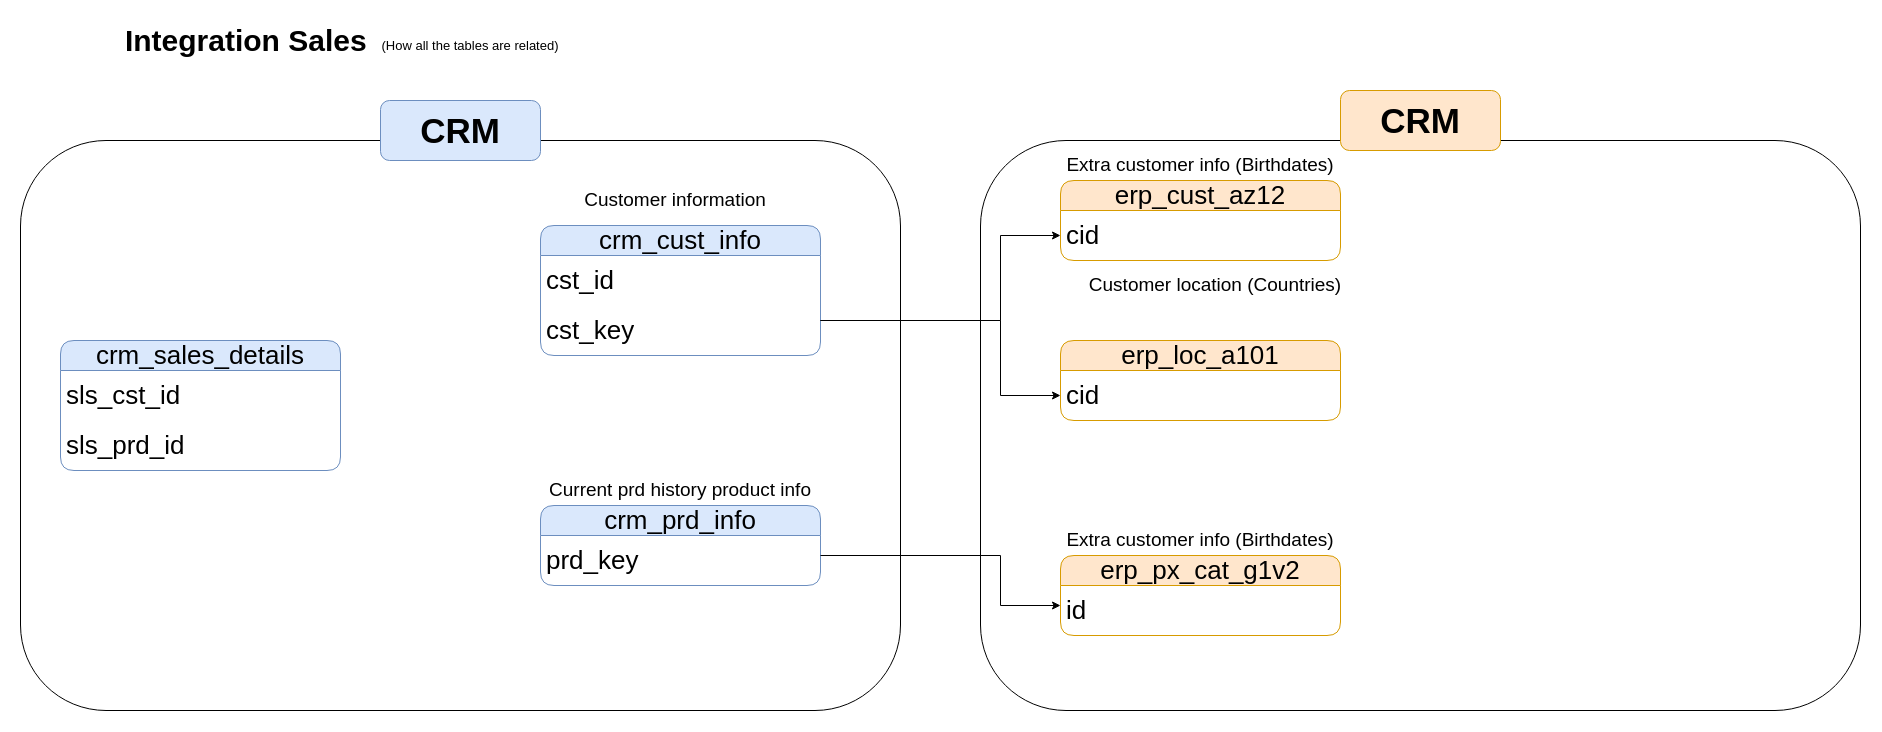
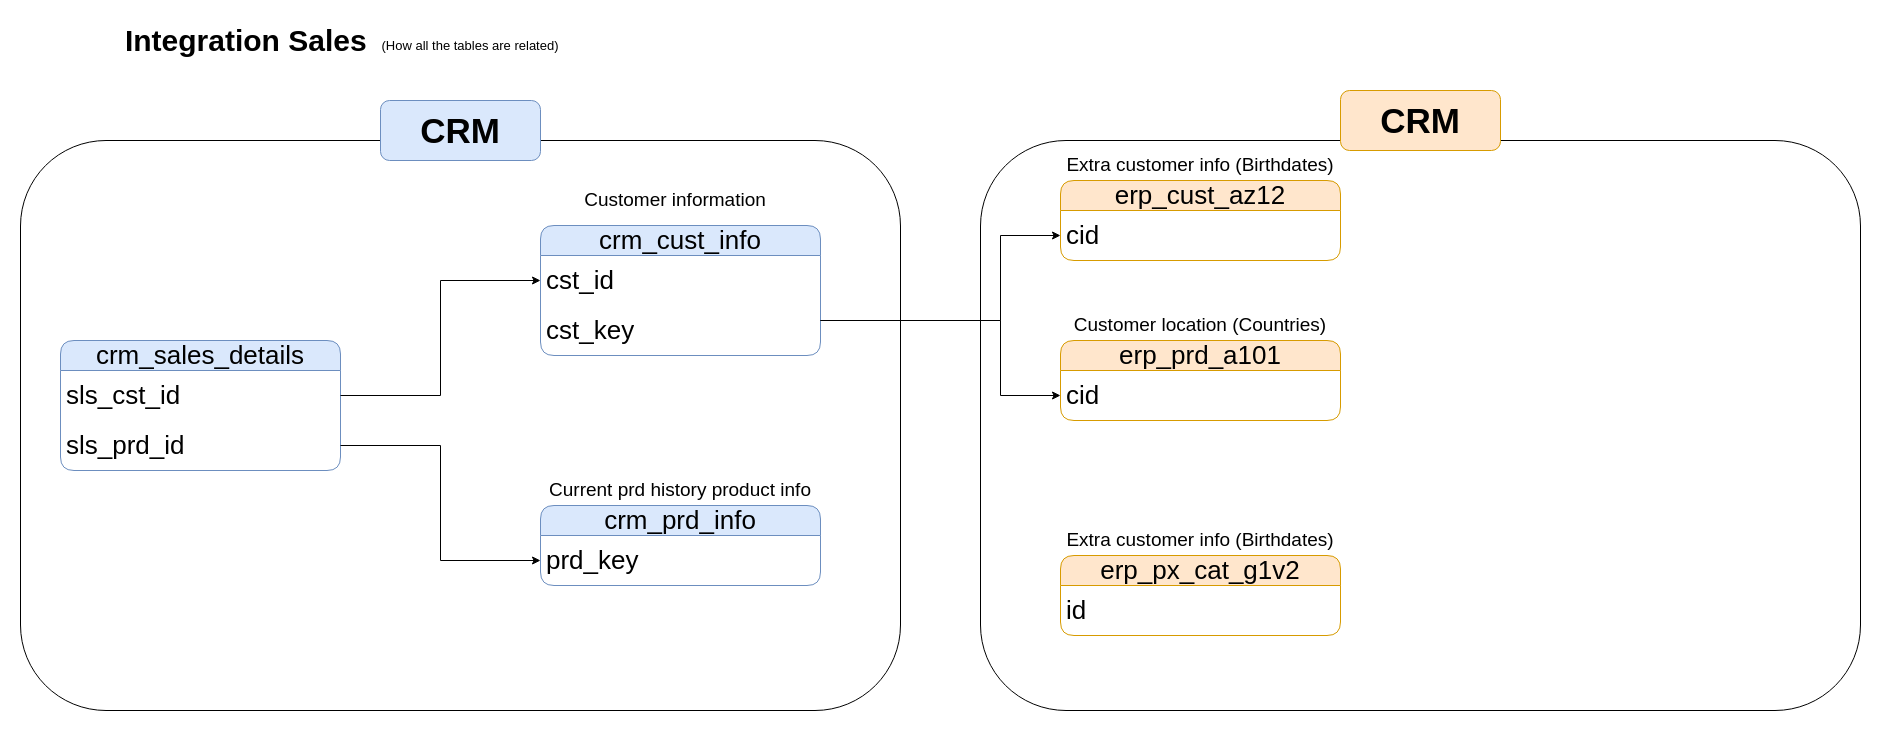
  <mxCell id="0" />
  <mxCell id="1" parent="0" />
  <mxCell id="2" value="crm_cust_info" style="swimlane;fontStyle=0;childLayout=stackLayout;horizontal=1;startSize=30;horizontalStack=0;resizeParent=1;resizeParentMax=0;resizeLast=0;collapsible=1;marginBottom=0;whiteSpace=wrap;html=1;rounded=1;fontSize=26;fillColor=#dae8fc;strokeColor=#6c8ebf;" vertex="1" parent="1"><mxGeometry x="540" y="225" width="280" height="130" as="geometry"><mxRectangle x="360" y="200" width="60" height="30" as="alternateBounds" /></mxGeometry></mxCell>
  <mxCell id="3" value="cst_id" style="text;strokeColor=none;fillColor=none;align=left;verticalAlign=middle;spacingLeft=4;spacingRight=4;overflow=hidden;points=[[0,0.5],[1,0.5]];portConstraint=eastwest;rotatable=0;whiteSpace=wrap;html=1;rounded=1;fontSize=26;" vertex="1" parent="2"><mxGeometry y="30" width="280" height="50" as="geometry" /></mxCell>
  <mxCell id="4" value="cst_key" style="text;strokeColor=none;fillColor=none;align=left;verticalAlign=middle;spacingLeft=4;spacingRight=4;overflow=hidden;points=[[0,0.5],[1,0.5]];portConstraint=eastwest;rotatable=0;whiteSpace=wrap;html=1;rounded=1;fontSize=26;" vertex="1" parent="2"><mxGeometry y="80" width="280" height="50" as="geometry" /></mxCell>
  <mxCell id="5" value="&lt;font style=&quot;font-size: 19px;&quot;&gt;Customer information&lt;/font&gt;" style="text;html=1;align=center;verticalAlign=middle;whiteSpace=wrap;rounded=0;" vertex="1" parent="1"><mxGeometry x="575" y="185" width="200" height="30" as="geometry" /></mxCell>
  <mxCell id="6" value="&lt;font style=&quot;font-size: 30px;&quot;&gt;&lt;b&gt;Integration Sales&amp;nbsp;&lt;/b&gt;&lt;/font&gt;" style="text;html=1;align=center;verticalAlign=middle;whiteSpace=wrap;rounded=0;" vertex="1" parent="1"><mxGeometry x="100" y="20" width="300" height="40" as="geometry" /></mxCell>
  <mxCell id="7" value="&lt;font style=&quot;font-size: 13px;&quot;&gt;(How all the tables are related)&lt;/font&gt;" style="text;html=1;align=center;verticalAlign=middle;whiteSpace=wrap;rounded=0;" vertex="1" parent="1"><mxGeometry x="370" y="30" width="200" height="30" as="geometry" /></mxCell>
  <mxCell id="8" value="crm_prd_info" style="swimlane;fontStyle=0;childLayout=stackLayout;horizontal=1;startSize=30;horizontalStack=0;resizeParent=1;resizeParentMax=0;resizeLast=0;collapsible=1;marginBottom=0;whiteSpace=wrap;html=1;rounded=1;fontSize=26;fillColor=#dae8fc;strokeColor=#6c8ebf;" vertex="1" parent="1"><mxGeometry x="540" y="505" width="280" height="80" as="geometry"><mxRectangle x="360" y="200" width="60" height="30" as="alternateBounds" /></mxGeometry></mxCell>
  <mxCell id="9" value="prd_key" style="text;strokeColor=none;fillColor=none;align=left;verticalAlign=middle;spacingLeft=4;spacingRight=4;overflow=hidden;points=[[0,0.5],[1,0.5]];portConstraint=eastwest;rotatable=0;whiteSpace=wrap;html=1;rounded=1;fontSize=26;" vertex="1" parent="8"><mxGeometry y="30" width="280" height="50" as="geometry" /></mxCell>
  <mxCell id="10" value="&lt;font style=&quot;font-size: 19px;&quot;&gt;Current prd history product info&lt;/font&gt;" style="text;html=1;align=center;verticalAlign=middle;whiteSpace=wrap;rounded=0;" vertex="1" parent="1"><mxGeometry x="500" y="475" width="360" height="30" as="geometry" /></mxCell>
  <mxCell id="11" value="crm_sales_details" style="swimlane;fontStyle=0;childLayout=stackLayout;horizontal=1;startSize=30;horizontalStack=0;resizeParent=1;resizeParentMax=0;resizeLast=0;collapsible=1;marginBottom=0;whiteSpace=wrap;html=1;rounded=1;fontSize=26;fillColor=#dae8fc;strokeColor=#6c8ebf;" vertex="1" parent="1"><mxGeometry x="60" y="340" width="280" height="130" as="geometry"><mxRectangle x="360" y="200" width="60" height="30" as="alternateBounds" /></mxGeometry></mxCell>
  <mxCell id="12" value="sls_cst_id" style="text;strokeColor=none;fillColor=none;align=left;verticalAlign=middle;spacingLeft=4;spacingRight=4;overflow=hidden;points=[[0,0.5],[1,0.5]];portConstraint=eastwest;rotatable=0;whiteSpace=wrap;html=1;rounded=1;fontSize=26;" vertex="1" parent="11"><mxGeometry y="30" width="280" height="50" as="geometry" /></mxCell>
  <mxCell id="13" value="sls_prd_id" style="text;strokeColor=none;fillColor=none;align=left;verticalAlign=middle;spacingLeft=4;spacingRight=4;overflow=hidden;points=[[0,0.5],[1,0.5]];portConstraint=eastwest;rotatable=0;whiteSpace=wrap;html=1;rounded=1;fontSize=26;" vertex="1" parent="11"><mxGeometry y="80" width="280" height="50" as="geometry" /></mxCell>
+ <mxCell id="14" style="edgeStyle=orthogonalEdgeStyle;rounded=0;orthogonalLoop=1;jettySize=auto;html=1;entryX=0;entryY=0.5;entryDx=0;entryDy=0;" edge="1" parent="1" source="12" target="3"><mxGeometry relative="1" as="geometry" /></mxCell>
+ <mxCell id="15" style="edgeStyle=orthogonalEdgeStyle;rounded=0;orthogonalLoop=1;jettySize=auto;html=1;entryX=0;entryY=0.5;entryDx=0;entryDy=0;" edge="1" parent="1" source="13" target="9"><mxGeometry relative="1" as="geometry"><mxPoint x="390" y="445" as="targetPoint" /></mxGeometry></mxCell>
  <mxCell id="16" value="erp_cust_az12" style="swimlane;fontStyle=0;childLayout=stackLayout;horizontal=1;startSize=30;horizontalStack=0;resizeParent=1;resizeParentMax=0;resizeLast=0;collapsible=1;marginBottom=0;whiteSpace=wrap;html=1;rounded=1;fontSize=26;fillColor=#ffe6cc;strokeColor=#d79b00;" vertex="1" parent="1"><mxGeometry x="1060" y="180" width="280" height="80" as="geometry"><mxRectangle x="360" y="200" width="60" height="30" as="alternateBounds" /></mxGeometry></mxCell>
  <mxCell id="17" value="cid" style="text;strokeColor=none;fillColor=none;align=left;verticalAlign=middle;spacingLeft=4;spacingRight=4;overflow=hidden;points=[[0,0.5],[1,0.5]];portConstraint=eastwest;rotatable=0;whiteSpace=wrap;html=1;rounded=1;fontSize=26;" vertex="1" parent="16"><mxGeometry y="30" width="280" height="50" as="geometry" /></mxCell>
  <mxCell id="18" value="&lt;font style=&quot;font-size: 19px;&quot;&gt;Extra customer info (Birthdates)&lt;/font&gt;" style="text;html=1;align=center;verticalAlign=middle;whiteSpace=wrap;rounded=0;" vertex="1" parent="1"><mxGeometry x="1020" y="150" width="360" height="30" as="geometry" /></mxCell>
  <mxCell id="19" style="edgeStyle=orthogonalEdgeStyle;rounded=0;orthogonalLoop=1;jettySize=auto;html=1;entryX=0;entryY=0.5;entryDx=0;entryDy=0;" edge="1" parent="1" source="4" target="17"><mxGeometry relative="1" as="geometry"><Array as="points"><mxPoint x="1000" y="320" /><mxPoint x="1000" y="235" /></Array></mxGeometry></mxCell>
- <mxCell id="20" value="erp_loc_a101" style="swimlane;fontStyle=0;childLayout=stackLayout;horizontal=1;startSize=30;horizontalStack=0;resizeParent=1;resizeParentMax=0;resizeLast=0;collapsible=1;marginBottom=0;whiteSpace=wrap;html=1;rounded=1;fontSize=26;fillColor=#ffe6cc;strokeColor=#d79b00;" vertex="1" parent="1"><mxGeometry x="1060" y="340" width="280" height="80" as="geometry"><mxRectangle x="360" y="200" width="60" height="30" as="alternateBounds" /></mxGeometry></mxCell>
+ <mxCell id="20" value="erp_prd_a101" style="swimlane;fontStyle=0;childLayout=stackLayout;horizontal=1;startSize=30;horizontalStack=0;resizeParent=1;resizeParentMax=0;resizeLast=0;collapsible=1;marginBottom=0;whiteSpace=wrap;html=1;rounded=1;fontSize=26;fillColor=#ffe6cc;strokeColor=#d79b00;" vertex="1" parent="1"><mxGeometry x="1060" y="340" width="280" height="80" as="geometry"><mxRectangle x="360" y="200" width="60" height="30" as="alternateBounds" /></mxGeometry></mxCell>
  <mxCell id="21" value="cid" style="text;strokeColor=none;fillColor=none;align=left;verticalAlign=middle;spacingLeft=4;spacingRight=4;overflow=hidden;points=[[0,0.5],[1,0.5]];portConstraint=eastwest;rotatable=0;whiteSpace=wrap;html=1;rounded=1;fontSize=26;" vertex="1" parent="20"><mxGeometry y="30" width="280" height="50" as="geometry" /></mxCell>
- <mxCell id="22" value="&lt;font style=&quot;font-size: 19px;&quot;&gt;Customer location (Countries)&lt;/font&gt;" style="text;html=1;align=center;verticalAlign=middle;whiteSpace=wrap;rounded=0;" vertex="1" parent="1"><mxGeometry x="1035" y="270" width="360" height="30" as="geometry" /></mxCell>
+ <mxCell id="22" value="&lt;font style=&quot;font-size: 19px;&quot;&gt;Customer location (Countries)&lt;/font&gt;" style="text;html=1;align=center;verticalAlign=middle;whiteSpace=wrap;rounded=0;" vertex="1" parent="1"><mxGeometry x="1020" y="310" width="360" height="30" as="geometry" /></mxCell>
  <mxCell id="23" style="edgeStyle=orthogonalEdgeStyle;rounded=0;orthogonalLoop=1;jettySize=auto;html=1;" edge="1" parent="1" source="4" target="21"><mxGeometry relative="1" as="geometry"><Array as="points"><mxPoint x="1000" y="320" /><mxPoint x="1000" y="395" /></Array></mxGeometry></mxCell>
  <mxCell id="24" value="erp_px_cat_g1v2" style="swimlane;fontStyle=0;childLayout=stackLayout;horizontal=1;startSize=30;horizontalStack=0;resizeParent=1;resizeParentMax=0;resizeLast=0;collapsible=1;marginBottom=0;whiteSpace=wrap;html=1;rounded=1;fontSize=26;fillColor=#ffe6cc;strokeColor=#d79b00;" vertex="1" parent="1"><mxGeometry x="1060" y="555" width="280" height="80" as="geometry"><mxRectangle x="360" y="200" width="60" height="30" as="alternateBounds" /></mxGeometry></mxCell>
  <mxCell id="25" value="id" style="text;strokeColor=none;fillColor=none;align=left;verticalAlign=middle;spacingLeft=4;spacingRight=4;overflow=hidden;points=[[0,0.5],[1,0.5]];portConstraint=eastwest;rotatable=0;whiteSpace=wrap;html=1;rounded=1;fontSize=26;" vertex="1" parent="24"><mxGeometry y="30" width="280" height="50" as="geometry" /></mxCell>
  <mxCell id="26" value="&lt;font style=&quot;font-size: 19px;&quot;&gt;Extra customer info (Birthdates)&lt;/font&gt;" style="text;html=1;align=center;verticalAlign=middle;whiteSpace=wrap;rounded=0;" vertex="1" parent="1"><mxGeometry x="1020" y="525" width="360" height="30" as="geometry" /></mxCell>
- <mxCell id="27" style="edgeStyle=orthogonalEdgeStyle;rounded=0;orthogonalLoop=1;jettySize=auto;html=1;" edge="1" parent="1" source="9" target="25"><mxGeometry relative="1" as="geometry"><Array as="points"><mxPoint x="1000" y="555" /><mxPoint x="1000" y="605" /></Array></mxGeometry></mxCell>
  <mxCell id="28" value="" style="rounded=1;whiteSpace=wrap;html=1;fillColor=none;" vertex="1" parent="1"><mxGeometry y="140" width="880" height="570" as="geometry" x="20" /></mxCell>
  <mxCell id="29" value="" style="rounded=1;whiteSpace=wrap;html=1;fillColor=none;" vertex="1" parent="1"><mxGeometry x="980" y="140" width="880" height="570" as="geometry" /></mxCell>
  <mxCell id="30" value="&lt;font style=&quot;font-size: 35px;&quot;&gt;&lt;b&gt;CRM&lt;/b&gt;&lt;/font&gt;" style="rounded=1;whiteSpace=wrap;html=1;fillColor=#dae8fc;strokeColor=#6c8ebf;" vertex="1" parent="1"><mxGeometry x="380" y="100" width="160" height="60" as="geometry" /></mxCell>
  <mxCell id="31" value="&lt;font style=&quot;font-size: 35px;&quot;&gt;&lt;b&gt;CRM&lt;/b&gt;&lt;/font&gt;" style="rounded=1;whiteSpace=wrap;html=1;fillColor=#ffe6cc;strokeColor=#d79b00;" vertex="1" parent="1"><mxGeometry x="1340" y="90" width="160" height="60" as="geometry" /></mxCell>
